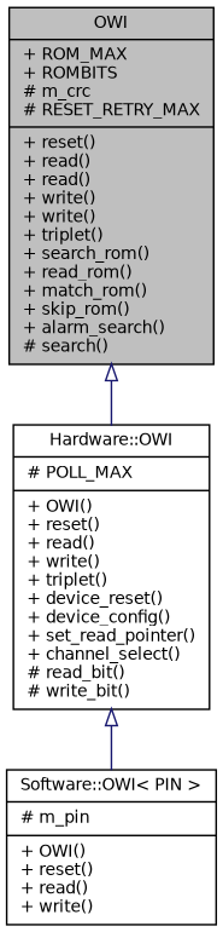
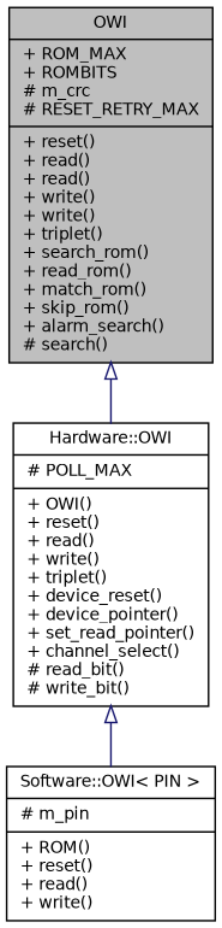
  digraph {
    node [color=black fillcolor=white fontname=Helvetica fontsize=10 shape=record style=filled]
    edge [arrowtail=onormal color=midnightblue dir=back fontname=Helvetica fontsize=10 labelfontname=Helvetica labelfontsize=10 style=solid]
    n1 [fillcolor=grey75 fontcolor=black height=0.2 label="{OWI\n|+ ROM_MAX\l+ ROMBITS\l# m_crc\l# RESET_RETRY_MAX\l|+ reset()\l+ read()\l+ read()\l+ write()\l+ write()\l+ triplet()\l+ search_rom()\l+ read_rom()\l+ match_rom()\l+ skip_rom()\l+ alarm_search()\l# search()\l}" width=0.4]
-   n2 [height=0.2 label="{Hardware::OWI\n|# POLL_MAX\l|+ OWI()\l+ reset()\l+ read()\l+ write()\l+ triplet()\l+ device_reset()\l+ device_config()\l+ set_read_pointer()\l+ channel_select()\l# read_bit()\l# write_bit()\l}" width=0.4]
-   n3 [height=0.2 label="{Software::OWI\< PIN \>\n|# m_pin\l|+ OWI()\l+ reset()\l+ read()\l+ write()\l}" width=0.4]
+   n2 [height=0.2 label="{Hardware::OWI\n|# POLL_MAX\l|+ OWI()\l+ reset()\l+ read()\l+ write()\l+ triplet()\l+ device_reset()\l+ device_pointer()\l+ set_read_pointer()\l+ channel_select()\l# read_bit()\l# write_bit()\l}" width=0.4]
+   n3 [height=0.2 label="{Software::OWI\< PIN \>\n|# m_pin\l|+ ROM()\l+ reset()\l+ read()\l+ write()\l}" width=0.4]
    n1 -> n2
    n2 -> n3
  }
